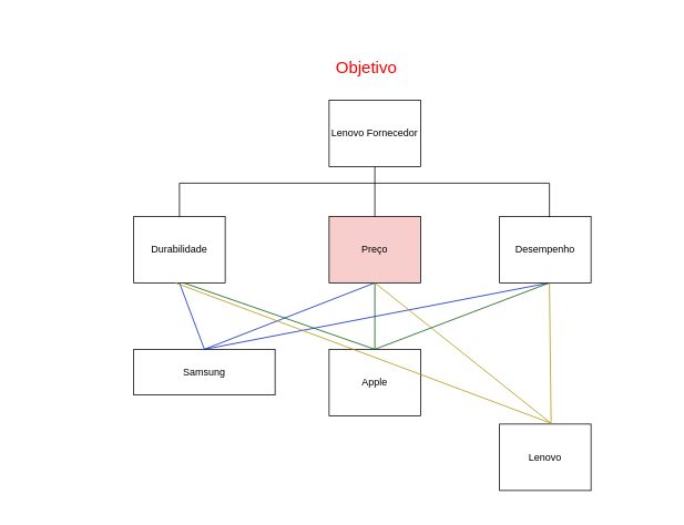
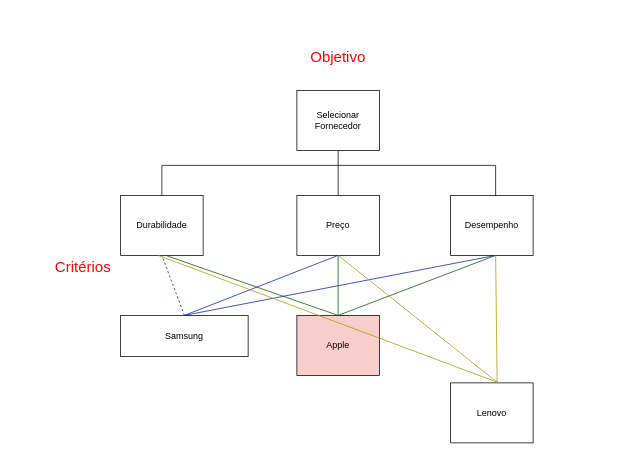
  <mxCell id="0" />
  <mxCell id="1" parent="0" />
- <mxCell id="2" value="Lenovo Fornecedor" style="whiteSpace=wrap;html=1;" vertex="1" parent="1"><mxGeometry x="395" y="120" width="110" height="80" as="geometry" /></mxCell>
- <mxCell id="3" value="&lt;font style=&quot;color: rgb(255, 0, 0); font-size: 20px;&quot;&gt;Objetivo&lt;/font&gt;" style="text;html=1;align=center;verticalAlign=middle;whiteSpace=wrap;rounded=0;" vertex="1" parent="1"><mxGeometry x="410" y="65" width="60" height="30" as="geometry" /></mxCell>
+ <mxCell id="2" value="Selecionar Fornecedor" style="whiteSpace=wrap;html=1;" vertex="1" parent="1"><mxGeometry x="395" y="120" width="110" height="80" as="geometry" /></mxCell>
+ <mxCell id="3" value="&lt;font style=&quot;color: rgb(255, 0, 0); font-size: 20px;&quot;&gt;Objetivo&lt;/font&gt;" style="text;html=1;align=center;verticalAlign=middle;whiteSpace=wrap;rounded=0;" vertex="1" parent="1"><mxGeometry x="420" y="60" width="60" height="30" as="geometry" /></mxCell>
  <mxCell id="4" value="Durabilidade" style="whiteSpace=wrap;html=1;" vertex="1" parent="1"><mxGeometry x="160" y="260" width="110" height="80" as="geometry" /></mxCell>
- <mxCell id="5" value="Preço" style="whiteSpace=wrap;html=1;fillColor=#f8cecc;" vertex="1" parent="1"><mxGeometry x="395" y="260" width="110" height="80" as="geometry" /></mxCell>
+ <mxCell id="5" value="Preço" style="whiteSpace=wrap;html=1;" vertex="1" parent="1"><mxGeometry x="395" y="260" width="110" height="80" as="geometry" /></mxCell>
  <mxCell id="6" value="Desempenho" style="whiteSpace=wrap;html=1;" vertex="1" parent="1"><mxGeometry x="600" y="260" width="110" height="80" as="geometry" /></mxCell>
  <mxCell id="7" value="Samsung" style="whiteSpace=wrap;html=1;" vertex="1" parent="1"><mxGeometry x="160" y="420" width="170" height="55" as="geometry" /></mxCell>
- <mxCell id="8" value="Apple" style="whiteSpace=wrap;html=1;" vertex="1" parent="1"><mxGeometry x="395" y="420" width="110" height="80" as="geometry" /></mxCell>
+ <mxCell id="8" value="Apple" style="whiteSpace=wrap;html=1;fillColor=#f8cecc;" vertex="1" parent="1"><mxGeometry x="395" y="420" width="110" height="80" as="geometry" /></mxCell>
  <mxCell id="9" value="Lenovo" style="whiteSpace=wrap;html=1;" vertex="1" parent="1"><mxGeometry x="600" y="510" width="110" height="80" as="geometry" /></mxCell>
+ <mxCell id="10" value="&lt;font style=&quot;color: rgb(255, 0, 0); font-size: 20px;&quot;&gt;Critérios&lt;/font&gt;" style="text;html=1;align=center;verticalAlign=middle;whiteSpace=wrap;rounded=0;" vertex="1" parent="1"><mxGeometry x="80" y="340" width="60" height="30" as="geometry" /></mxCell>
  <mxCell id="11" value="" style="endArrow=none;html=1;rounded=0;exitX=0.5;exitY=0;exitDx=0;exitDy=0;" edge="1" parent="1" source="5"><mxGeometry width="50" height="50" relative="1" as="geometry"><mxPoint x="400" y="250" as="sourcePoint" /><mxPoint x="450" y="200" as="targetPoint" /></mxGeometry></mxCell>
  <mxCell id="12" value="" style="endArrow=none;html=1;rounded=0;" edge="1" parent="1" source="4"><mxGeometry width="50" height="50" relative="1" as="geometry"><mxPoint x="215" y="239.289" as="sourcePoint" /><mxPoint x="450" y="220" as="targetPoint" /><Array as="points"><mxPoint x="215" y="220" /></Array></mxGeometry></mxCell>
  <mxCell id="13" value="" style="endArrow=none;html=1;rounded=0;" edge="1" parent="1"><mxGeometry width="50" height="50" relative="1" as="geometry"><mxPoint x="660" y="261" as="sourcePoint" /><mxPoint x="450" y="220" as="targetPoint" /><Array as="points"><mxPoint x="660" y="220" /></Array></mxGeometry></mxCell>
- <mxCell id="14" value="" style="endArrow=none;html=1;rounded=0;exitX=0.5;exitY=0;exitDx=0;exitDy=0;entryX=0.5;entryY=1;entryDx=0;entryDy=0;fontColor=light-dark(#051EFF,#EDEDED);fillColor=#0050ef;strokeColor=#001DBC;" edge="1" parent="1" source="7" target="4"><mxGeometry width="50" height="50" relative="1" as="geometry"><mxPoint x="170" y="390" as="sourcePoint" /><mxPoint x="220" y="340" as="targetPoint" /></mxGeometry></mxCell>
+ <mxCell id="14" value="" style="endArrow=none;html=1;rounded=0;exitX=0.5;exitY=0;exitDx=0;exitDy=0;entryX=0.5;entryY=1;entryDx=0;entryDy=0;fontColor=light-dark(#051EFF,#EDEDED);fillColor=#0050ef;strokeColor=#001DBC;dashed=1;" edge="1" parent="1" source="7" target="4"><mxGeometry width="50" height="50" relative="1" as="geometry"><mxPoint x="170" y="390" as="sourcePoint" /><mxPoint x="220" y="340" as="targetPoint" /></mxGeometry></mxCell>
  <mxCell id="15" value="" style="endArrow=none;html=1;rounded=0;exitX=0.5;exitY=0;exitDx=0;exitDy=0;fillColor=#0050ef;strokeColor=#001DBC;" edge="1" parent="1" source="7"><mxGeometry width="50" height="50" relative="1" as="geometry"><mxPoint x="400" y="390" as="sourcePoint" /><mxPoint x="450" y="340" as="targetPoint" /></mxGeometry></mxCell>
  <mxCell id="16" value="" style="endArrow=none;html=1;rounded=0;exitX=0.5;exitY=0;exitDx=0;exitDy=0;fillColor=#0050ef;strokeColor=#001DBC;" edge="1" parent="1" source="7"><mxGeometry width="50" height="50" relative="1" as="geometry"><mxPoint x="610" y="390" as="sourcePoint" /><mxPoint x="660" y="340" as="targetPoint" /></mxGeometry></mxCell>
  <mxCell id="17" value="" style="endArrow=none;html=1;rounded=0;exitX=0.5;exitY=0;exitDx=0;exitDy=0;fillColor=#008a00;strokeColor=#005700;" edge="1" parent="1" source="8"><mxGeometry width="50" height="50" relative="1" as="geometry"><mxPoint x="170" y="390" as="sourcePoint" /><mxPoint x="220" y="340" as="targetPoint" /></mxGeometry></mxCell>
  <mxCell id="18" value="" style="endArrow=none;html=1;rounded=0;entryX=0.5;entryY=1;entryDx=0;entryDy=0;fillColor=#008a00;strokeColor=#005700;" edge="1" parent="1" target="5"><mxGeometry width="50" height="50" relative="1" as="geometry"><mxPoint x="450" y="420" as="sourcePoint" /><mxPoint x="460" y="340" as="targetPoint" /></mxGeometry></mxCell>
  <mxCell id="19" value="" style="endArrow=none;html=1;rounded=0;exitX=0.5;exitY=0;exitDx=0;exitDy=0;fillColor=#008a00;strokeColor=#005700;" edge="1" parent="1" source="8"><mxGeometry width="50" height="50" relative="1" as="geometry"><mxPoint x="610" y="390" as="sourcePoint" /><mxPoint x="660" y="340" as="targetPoint" /></mxGeometry></mxCell>
  <mxCell id="20" value="" style="endArrow=none;html=1;rounded=0;exitX=0.564;exitY=0;exitDx=0;exitDy=0;exitPerimeter=0;fillColor=#e3c800;strokeColor=#B09500;" edge="1" parent="1" source="9"><mxGeometry width="50" height="50" relative="1" as="geometry"><mxPoint x="610" y="390" as="sourcePoint" /><mxPoint x="660" y="340" as="targetPoint" /></mxGeometry></mxCell>
  <mxCell id="21" value="" style="endArrow=none;html=1;rounded=0;exitX=0.573;exitY=0;exitDx=0;exitDy=0;exitPerimeter=0;fillColor=#e3c800;strokeColor=#B09500;" edge="1" parent="1" source="9"><mxGeometry width="50" height="50" relative="1" as="geometry"><mxPoint x="400" y="390" as="sourcePoint" /><mxPoint x="450" y="340" as="targetPoint" /></mxGeometry></mxCell>
  <mxCell id="22" value="" style="endArrow=none;html=1;rounded=0;exitX=0.564;exitY=-0.012;exitDx=0;exitDy=0;exitPerimeter=0;fillColor=#e3c800;strokeColor=#B09500;" edge="1" parent="1" source="9"><mxGeometry width="50" height="50" relative="1" as="geometry"><mxPoint x="160" y="390" as="sourcePoint" /><mxPoint x="210" y="340" as="targetPoint" /></mxGeometry></mxCell>
  <mxCell id="23" value="Text" style="text;html=1;align=center;verticalAlign=middle;whiteSpace=wrap;rounded=0;fontColor=#FFFFFF;" vertex="1" parent="1"><mxGeometry x="20" y="340" width="60" height="30" as="geometry" /></mxCell>
  <mxCell id="24" value="Text" style="text;html=1;align=center;verticalAlign=middle;whiteSpace=wrap;rounded=0;fontColor=light-dark(#ffffff, #ededed);" vertex="1" parent="1"><mxGeometry x="420" y="20" width="60" height="30" as="geometry" /></mxCell>
  <mxCell id="25" value="Text" style="text;html=1;align=center;verticalAlign=middle;whiteSpace=wrap;rounded=0;fontColor=#FFFFFF;" vertex="1" parent="1"><mxGeometry x="430" y="579.5" width="60" height="30" as="geometry" /></mxCell>
  <mxCell id="26" value="Text" style="text;html=1;align=center;verticalAlign=middle;whiteSpace=wrap;rounded=0;fontColor=#FFFFFF;" vertex="1" parent="1"><mxGeometry x="740" y="310" width="60" height="30" as="geometry" /></mxCell>
